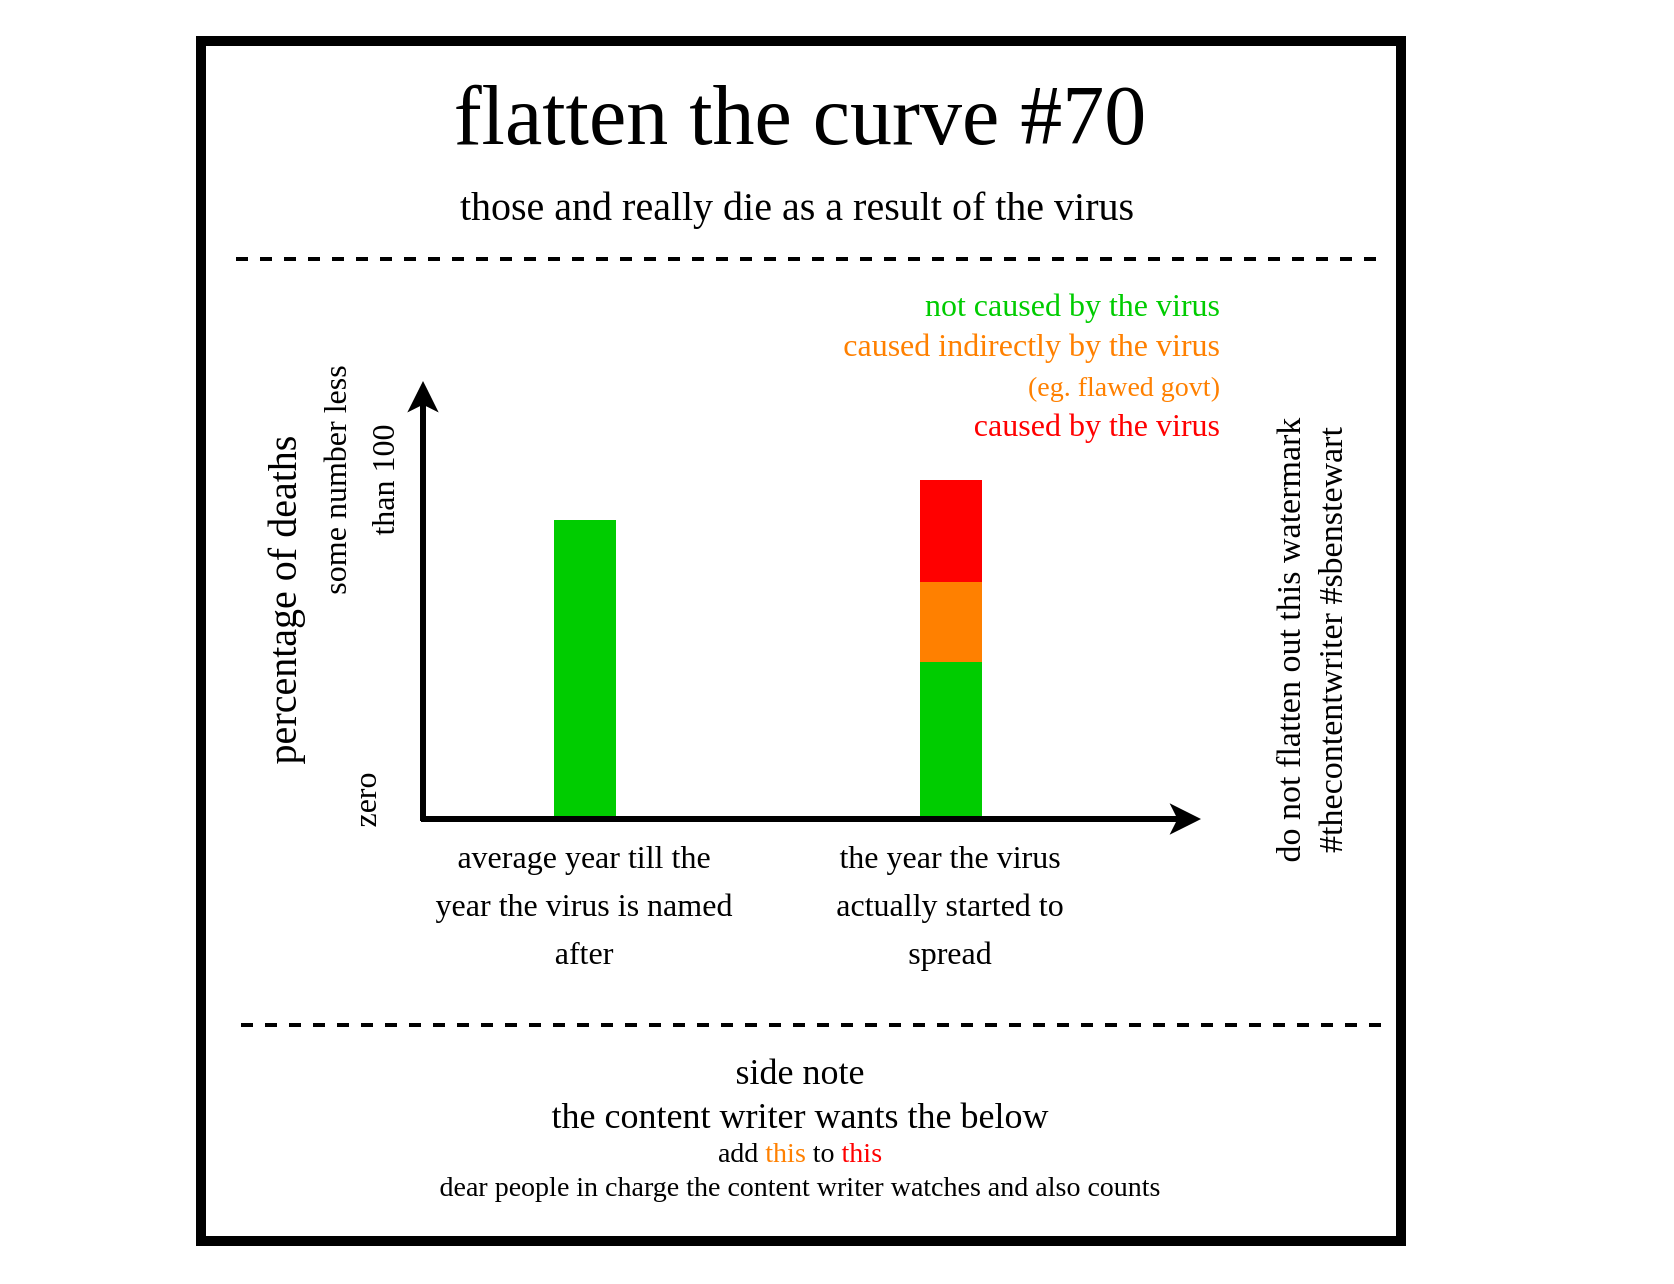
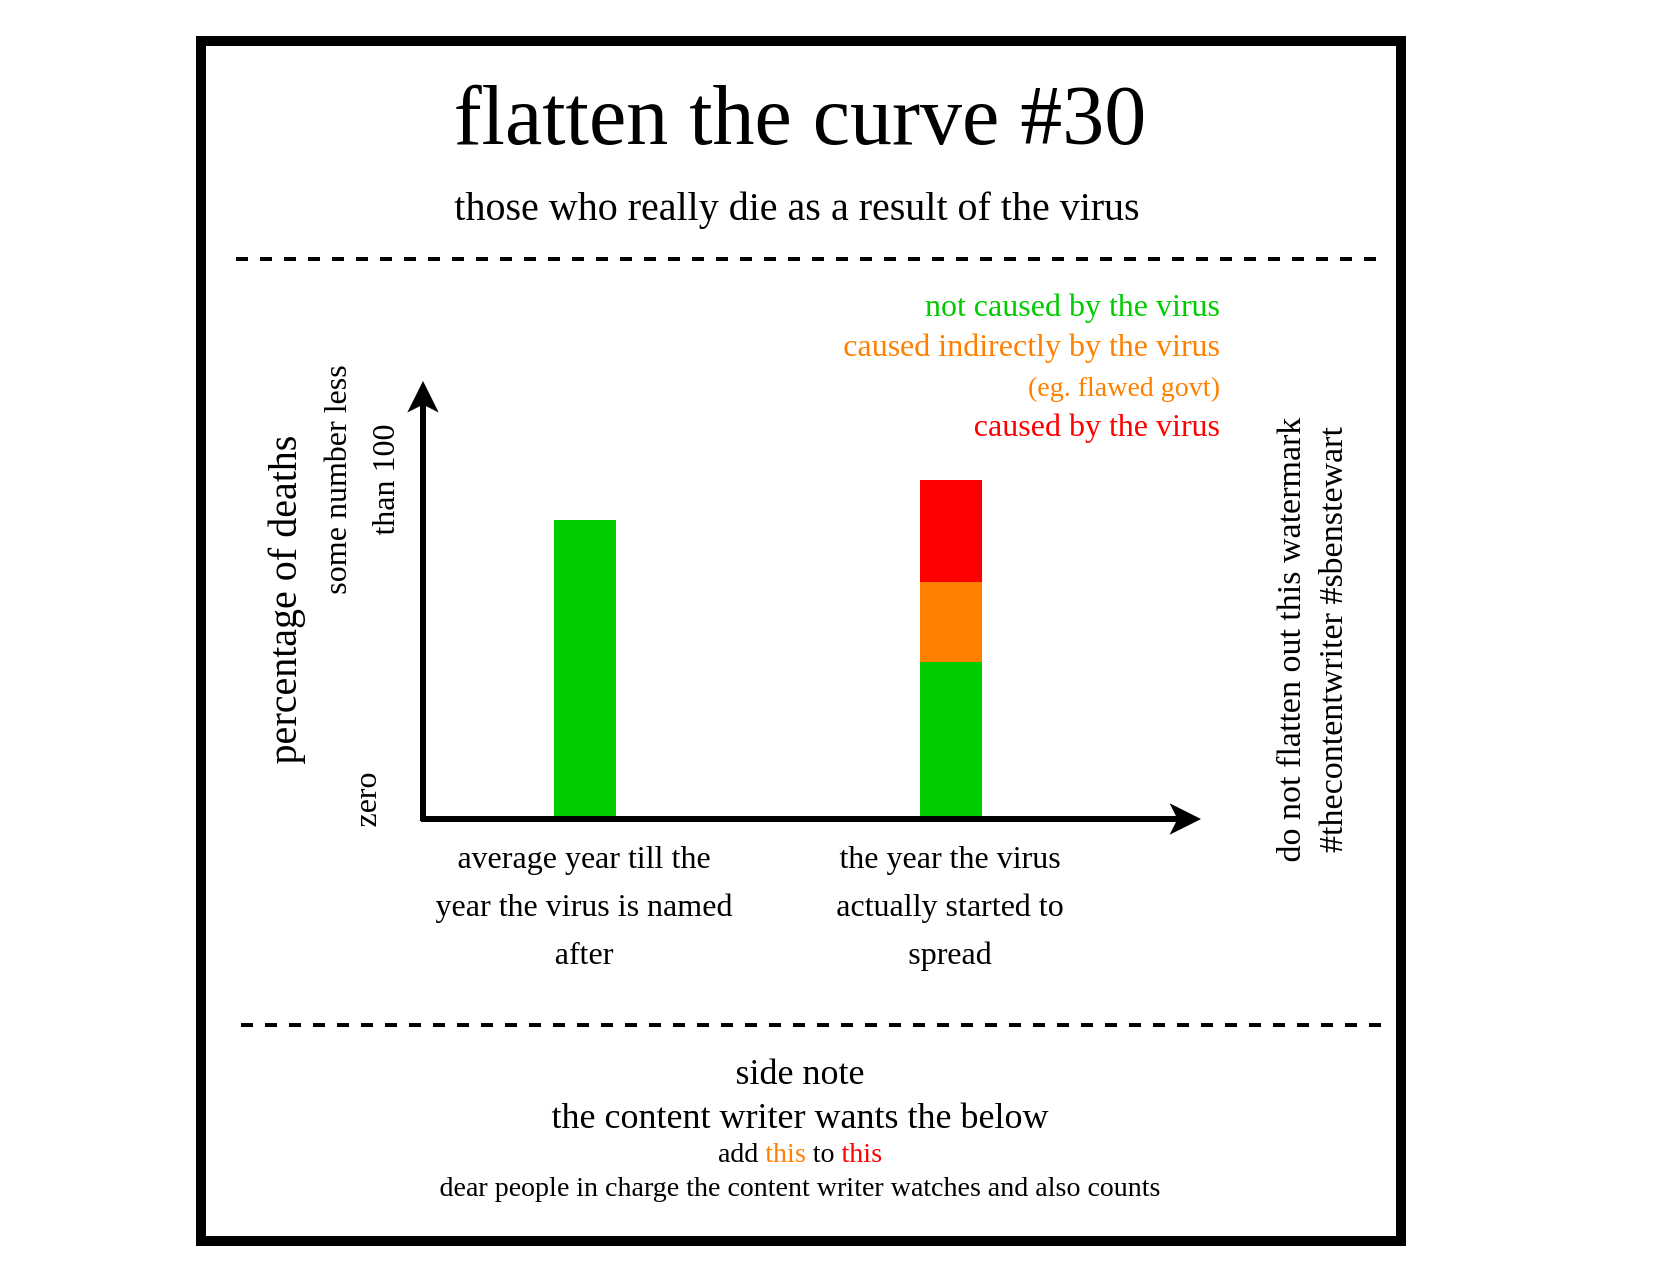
  <mxCell id="0" />
  <mxCell id="1" parent="0" />
  <mxCell id="2" value="" style="whiteSpace=wrap;html=1;aspect=fixed;strokeWidth=5;fillColor=none;fontFamily=xkcd;" parent="1" vertex="1"><mxGeometry x="100" y="20" width="600" height="600" as="geometry" /></mxCell>
- <mxCell id="3" value="&lt;font&gt;&lt;font style=&quot;font-size: 42px&quot;&gt;flatten the curve #70&lt;/font&gt;&lt;br&gt;&lt;/font&gt;" style="text;html=1;strokeColor=none;fillColor=none;align=center;verticalAlign=middle;whiteSpace=wrap;rounded=0;fontFamily=xkcd;" parent="1" vertex="1"><mxGeometry x="115" y="48" width="570" height="20" as="geometry" /></mxCell>
- <mxCell id="4" value="&lt;font&gt;&lt;span style=&quot;font-size: 20px&quot;&gt;those and really die as a result of the virus&lt;/span&gt;&lt;br&gt;&lt;/font&gt;" style="text;html=1;strokeColor=none;fillColor=none;align=center;verticalAlign=middle;whiteSpace=wrap;rounded=0;fontFamily=xkcd;" parent="1" vertex="1"><mxGeometry x="139.25" y="92" width="518.5" height="20" as="geometry" /></mxCell>
+ <mxCell id="3" value="&lt;font&gt;&lt;font style=&quot;font-size: 42px&quot;&gt;flatten the curve #30&lt;/font&gt;&lt;br&gt;&lt;/font&gt;" style="text;html=1;strokeColor=none;fillColor=none;align=center;verticalAlign=middle;whiteSpace=wrap;rounded=0;fontFamily=xkcd;" parent="1" vertex="1"><mxGeometry x="115" y="48" width="570" height="20" as="geometry" /></mxCell>
+ <mxCell id="4" value="&lt;font&gt;&lt;span style=&quot;font-size: 20px&quot;&gt;those who really die as a result of the virus&lt;/span&gt;&lt;br&gt;&lt;/font&gt;" style="text;html=1;strokeColor=none;fillColor=none;align=center;verticalAlign=middle;whiteSpace=wrap;rounded=0;fontFamily=xkcd;" parent="1" vertex="1"><mxGeometry x="139.25" y="92" width="518.5" height="20" as="geometry" /></mxCell>
  <mxCell id="5" value="" style="endArrow=none;dashed=1;html=1;strokeWidth=2;" parent="1" edge="1"><mxGeometry width="50" height="50" relative="1" as="geometry"><mxPoint x="687.5" y="129" as="sourcePoint" /><mxPoint x="112.5" y="129" as="targetPoint" /></mxGeometry></mxCell>
  <mxCell id="6" value="" style="endArrow=none;dashed=1;html=1;strokeWidth=2;" parent="1" edge="1"><mxGeometry width="50" height="50" relative="1" as="geometry"><mxPoint x="690" y="512" as="sourcePoint" /><mxPoint x="115" y="512" as="targetPoint" /></mxGeometry></mxCell>
  <mxCell id="7" value="&lt;font style=&quot;font-size: 14px&quot;&gt;&lt;span style=&quot;font-size: 18px&quot;&gt;side note&lt;br&gt;the content writer wants the below&lt;br&gt;&lt;/span&gt;add &lt;font color=&quot;#ff8000&quot;&gt;this&lt;/font&gt; to &lt;font color=&quot;#ff0000&quot;&gt;this&lt;br&gt;&lt;/font&gt;dear people in charge the content writer watches and also counts&lt;br&gt;&lt;/font&gt;" style="text;html=1;strokeColor=none;fillColor=none;align=center;verticalAlign=middle;whiteSpace=wrap;rounded=0;fontFamily=xkcd;" parent="1" vertex="1"><mxGeometry x="100" y="524" width="600" height="80" as="geometry" /></mxCell>
  <mxCell id="8" style="edgeStyle=orthogonalEdgeStyle;rounded=0;orthogonalLoop=1;jettySize=auto;html=1;exitX=0.5;exitY=1;exitDx=0;exitDy=0;strokeWidth=2;" parent="1" edge="1"><mxGeometry relative="1" as="geometry"><mxPoint x="551" y="381" as="sourcePoint" /><mxPoint x="551" y="381" as="targetPoint" /></mxGeometry></mxCell>
  <mxCell id="9" value="&lt;font style=&quot;font-size: 17px&quot;&gt;&lt;font style=&quot;font-size: 17px&quot;&gt;do not flatten out this watermark&lt;br&gt;&lt;/font&gt;#thecontentwriter #sbenstewart&lt;br&gt;&lt;/font&gt;" style="text;html=1;strokeColor=none;fillColor=none;align=center;verticalAlign=middle;whiteSpace=wrap;rounded=0;rotation=-90;fontFamily=xkcd;" parent="1" vertex="1"><mxGeometry x="495" y="310" width="320" height="20" as="geometry" /></mxCell>
  <mxCell id="10" value="percentage of deaths" style="text;html=1;strokeColor=none;fillColor=none;align=center;verticalAlign=middle;whiteSpace=wrap;rounded=0;fontFamily=xkcd;rotation=-90;fontSize=20;" parent="1" vertex="1"><mxGeometry x="20" y="290" width="240" height="20" as="geometry" /></mxCell>
  <mxCell id="11" value="&lt;font style=&quot;font-size: 16px&quot;&gt;average year till the year the virus is named after&lt;br&gt;&lt;/font&gt;" style="text;html=1;strokeColor=none;fillColor=none;align=center;verticalAlign=middle;whiteSpace=wrap;rounded=0;fontFamily=xkcd;rotation=0;fontSize=20;" parent="1" vertex="1"><mxGeometry x="212" y="440" width="160" height="20" as="geometry" /></mxCell>
  <mxCell id="12" value="" style="endArrow=classic;html=1;strokeWidth=3;" parent="1" edge="1"><mxGeometry width="50" height="50" relative="1" as="geometry"><mxPoint x="210" y="409" as="sourcePoint" /><mxPoint x="600" y="409" as="targetPoint" /></mxGeometry></mxCell>
  <mxCell id="13" value="&lt;font style=&quot;font-size: 16px&quot;&gt;zero&lt;br&gt;&lt;/font&gt;" style="text;html=1;strokeColor=none;fillColor=none;align=center;verticalAlign=middle;whiteSpace=wrap;rounded=0;fontFamily=xkcd;rotation=-90;fontSize=20;" parent="1" vertex="1"><mxGeometry x="130" y="390" width="100" height="20" as="geometry" /></mxCell>
  <mxCell id="14" value="" style="endArrow=classic;html=1;strokeWidth=3;startArrow=none;startFill=0;" parent="1" edge="1"><mxGeometry width="50" height="50" relative="1" as="geometry"><mxPoint x="211" y="410" as="sourcePoint" /><mxPoint x="211" y="190" as="targetPoint" /></mxGeometry></mxCell>
  <mxCell id="15" value="&lt;font style=&quot;font-size: 16px&quot;&gt;some number less than 100&lt;br&gt;&lt;/font&gt;" style="text;html=1;strokeColor=none;fillColor=none;align=center;verticalAlign=middle;whiteSpace=wrap;rounded=0;fontFamily=xkcd;rotation=-90;fontSize=20;" parent="1" vertex="1"><mxGeometry x="107" y="230" width="140" height="20" as="geometry" /></mxCell>
  <mxCell id="16" style="edgeStyle=orthogonalEdgeStyle;rounded=0;orthogonalLoop=1;jettySize=auto;html=1;exitX=0.5;exitY=1;exitDx=0;exitDy=0;dashed=1;dashPattern=1 1;endArrow=none;endFill=0;strokeColor=#000000;strokeWidth=2;" parent="1" edge="1"><mxGeometry relative="1" as="geometry"><mxPoint x="405.69" y="210" as="sourcePoint" /><mxPoint x="405.69" y="210" as="targetPoint" /></mxGeometry></mxCell>
  <mxCell id="17" value="" style="rounded=0;whiteSpace=wrap;html=1;fillColor=#00CC00;strokeColor=#00CC00;" vertex="1" parent="1"><mxGeometry x="277" y="260" width="30" height="147" as="geometry" /></mxCell>
  <mxCell id="18" value="" style="rounded=0;whiteSpace=wrap;html=1;fillColor=#00CC00;strokeColor=#00CC00;" vertex="1" parent="1"><mxGeometry x="460" y="320" width="30" height="87" as="geometry" /></mxCell>
  <mxCell id="19" value="" style="rounded=0;whiteSpace=wrap;html=1;fillColor=#FF8000;strokeColor=#FF8000;" vertex="1" parent="1"><mxGeometry x="460" y="290" width="30" height="40" as="geometry" /></mxCell>
  <mxCell id="20" value="" style="rounded=0;whiteSpace=wrap;html=1;fillColor=#FF0000;strokeColor=#FF0000;" vertex="1" parent="1"><mxGeometry x="460" y="240" width="30" height="50" as="geometry" /></mxCell>
  <mxCell id="21" value="&lt;font style=&quot;font-size: 16px&quot;&gt;the year the virus actually started to spread&lt;br&gt;&lt;/font&gt;" style="text;html=1;strokeColor=none;fillColor=none;align=center;verticalAlign=middle;whiteSpace=wrap;rounded=0;fontFamily=xkcd;rotation=0;fontSize=20;" vertex="1" parent="1"><mxGeometry x="395" y="440" width="160" height="20" as="geometry" /></mxCell>
  <mxCell id="22" value="&lt;div&gt;&lt;span style=&quot;color: rgb(0 , 204 , 0) ; font-size: 16px&quot;&gt;not caused by the virus&lt;/span&gt;&lt;/div&gt;" style="text;html=1;strokeColor=none;fillColor=none;align=right;verticalAlign=middle;whiteSpace=wrap;rounded=0;fontFamily=xkcd;rotation=0;fontSize=20;" vertex="1" parent="1"><mxGeometry x="362" y="140" width="250" height="20" as="geometry" /></mxCell>
  <mxCell id="23" value="&lt;div&gt;&lt;span style=&quot;font-size: 16px&quot;&gt;&lt;font color=&quot;#ff8000&quot;&gt;caused indirectly by the virus&lt;/font&gt;&lt;/span&gt;&lt;/div&gt;" style="text;html=1;strokeColor=none;fillColor=none;align=right;verticalAlign=middle;whiteSpace=wrap;rounded=0;fontFamily=xkcd;rotation=0;fontSize=20;" vertex="1" parent="1"><mxGeometry x="250" y="160" width="362" height="20" as="geometry" /></mxCell>
  <mxCell id="24" value="&lt;div&gt;&lt;span style=&quot;font-size: 16px&quot;&gt;&lt;font color=&quot;#ff0000&quot;&gt;caused by the virus&lt;/font&gt;&lt;/span&gt;&lt;/div&gt;" style="text;html=1;strokeColor=none;fillColor=none;align=right;verticalAlign=middle;whiteSpace=wrap;rounded=0;fontFamily=xkcd;rotation=0;fontSize=20;" vertex="1" parent="1"><mxGeometry x="362" y="200" width="250" height="20" as="geometry" /></mxCell>
  <mxCell id="25" value="&lt;div&gt;&lt;span style=&quot;color: rgb(255 , 128 , 0)&quot;&gt;&lt;font style=&quot;font-size: 14px&quot;&gt;(eg. flawed govt)&lt;/font&gt;&lt;/span&gt;&lt;br&gt;&lt;/div&gt;" style="text;html=1;strokeColor=none;fillColor=none;align=right;verticalAlign=middle;whiteSpace=wrap;rounded=0;fontFamily=xkcd;rotation=0;fontSize=20;" vertex="1" parent="1"><mxGeometry x="250" y="180" width="362" height="20" as="geometry" /></mxCell>
